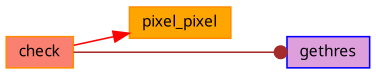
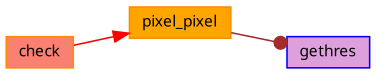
  digraph {
    fontname="Noto Sans"
    rankdir=LR
    node [color=darkorange fontname="Noto Sans" fontsize=10 shape=record style=filled]
    edge [fontname="Noto Sans" fontsize=10 labelfontname=Helvetica labelfontsize=10 style=solid]
    n1 [fillcolor=salmon fontcolor=black height=0.2 label=check width=0.4]
    n2 [fillcolor=orange height=0.2 label=pixel_pixel width=0.4]
    n3 [color=blue fillcolor=plum height=0.2 label=gethres width=0.4]
    n1 -> n2 [arrowhead=normal color=red]
-   n1 -> n3 [arrowhead=dot color=brown]
+   n2 -> n3 [arrowhead=dot color=brown]
  }
